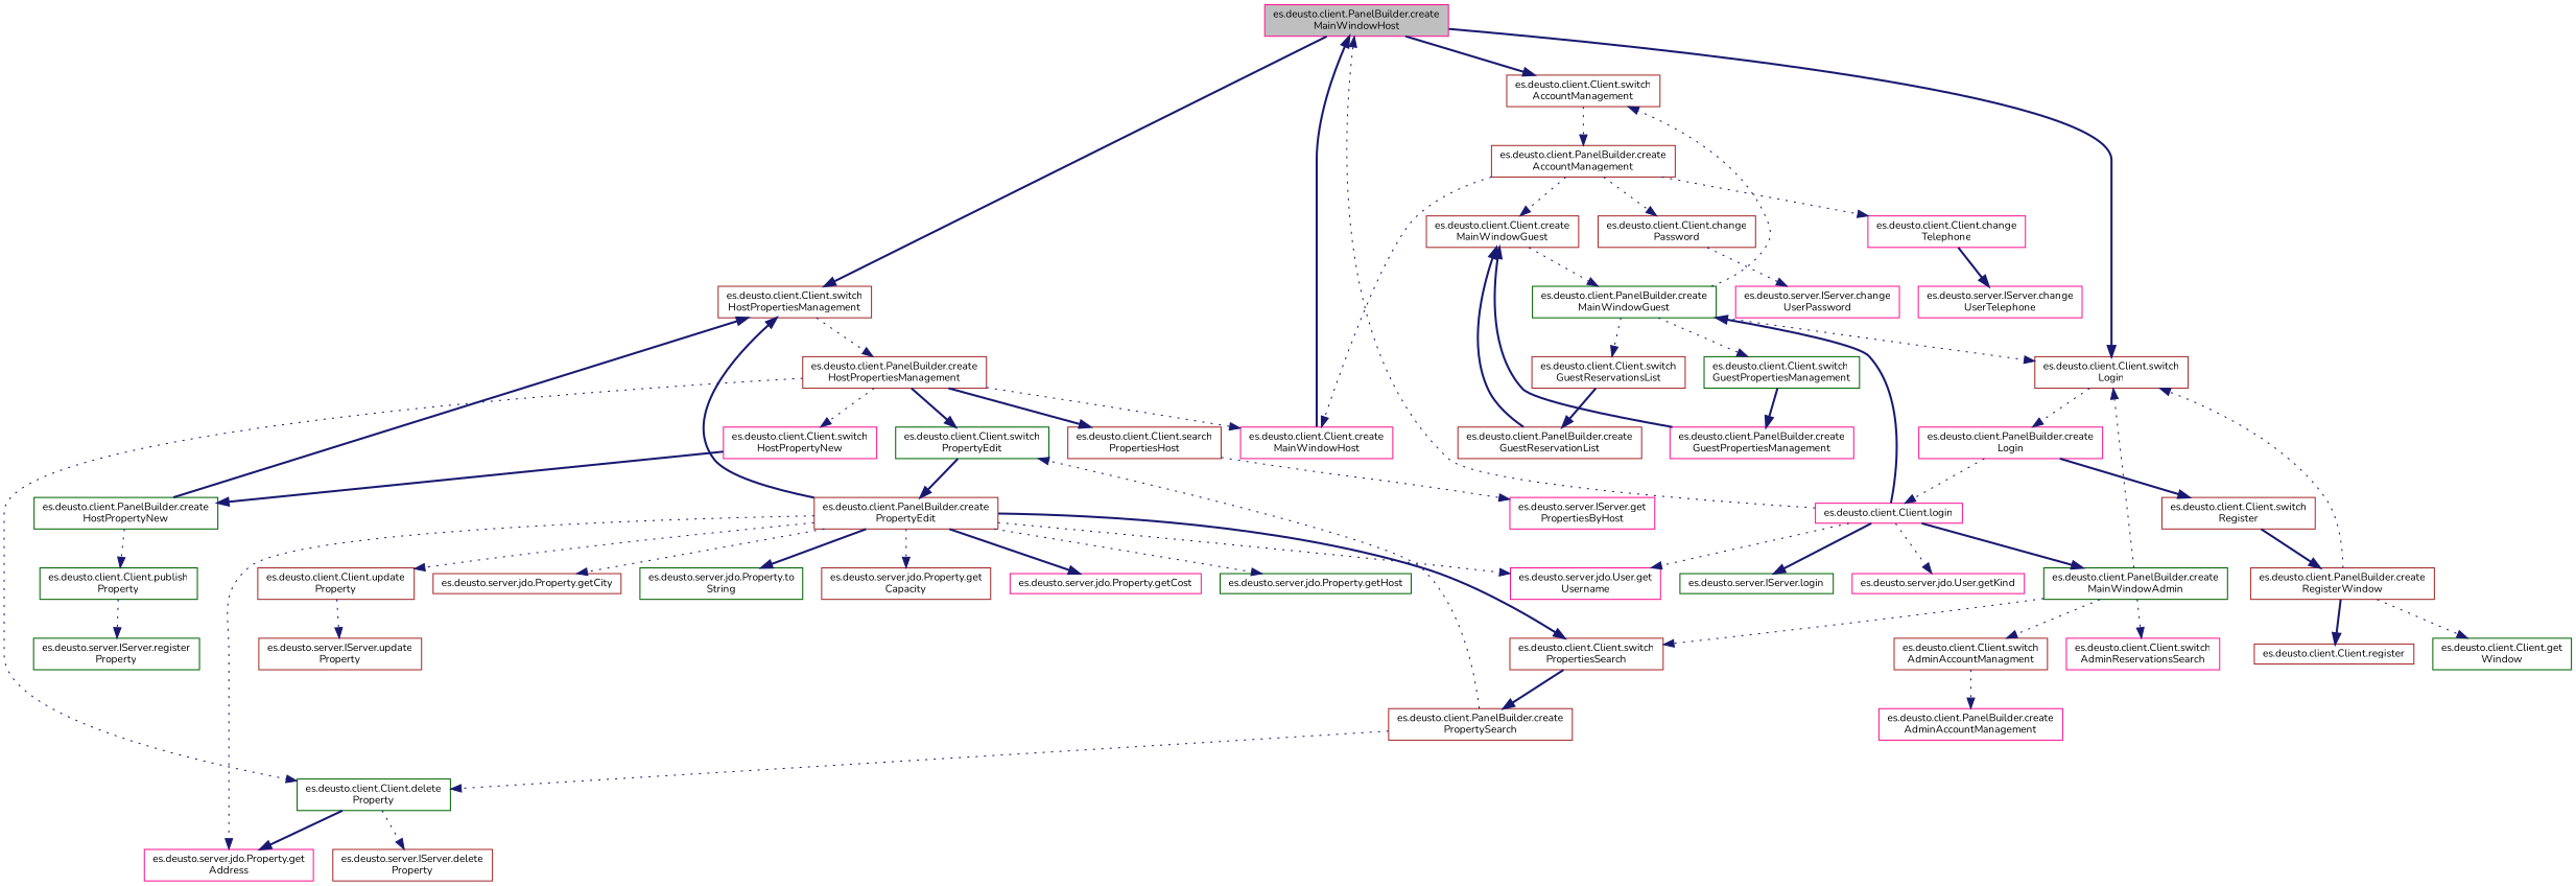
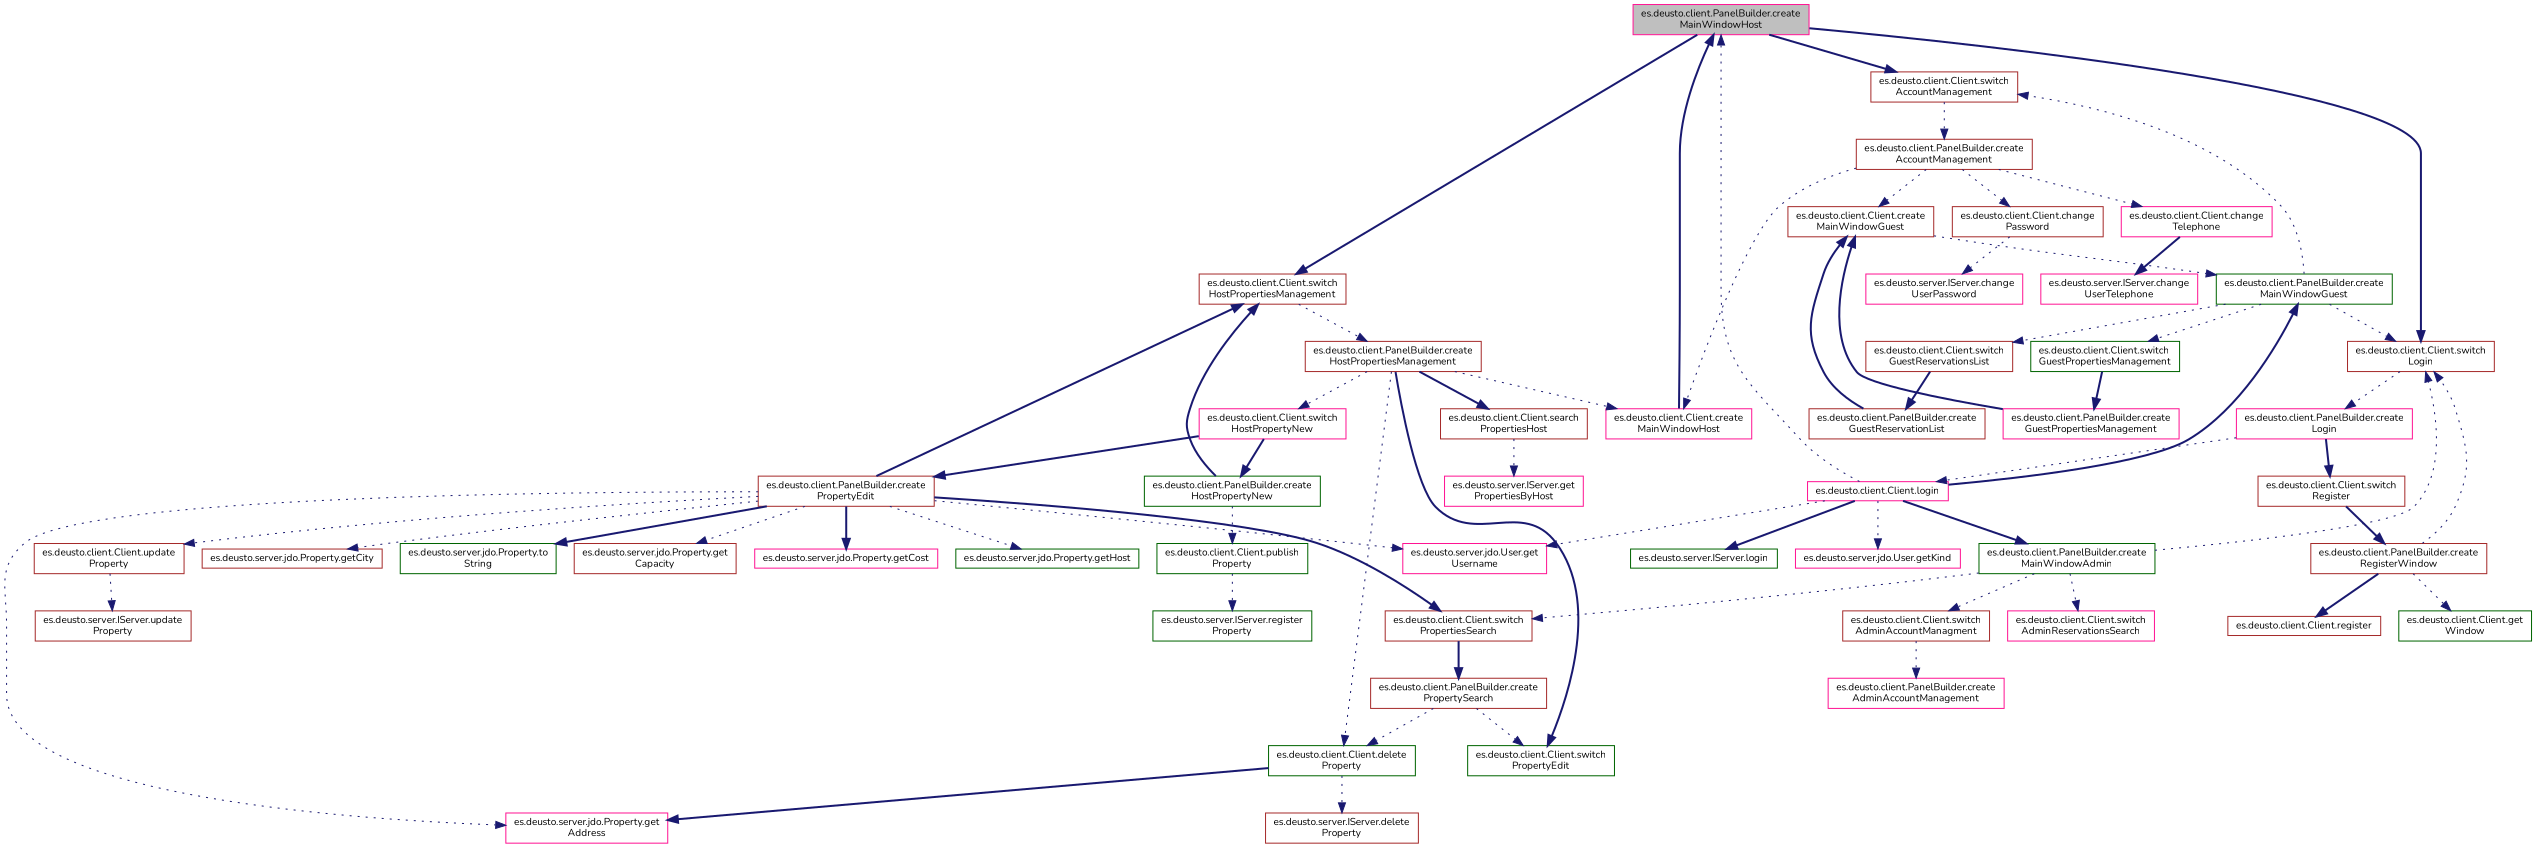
  digraph {
    fontname=Nunito
    rankdir=TB
    node [color=brown fillcolor=white fontname=Nunito fontsize=10 shape=record style=filled]
    edge [color=midnightblue fontname=Nunito fontsize=10 labelfontname=Helvetica labelfontsize=10 style=dotted]
    n1 [color=deeppink fillcolor=grey75 fontcolor=black height=0.2 label="es.deusto.client.PanelBuilder.create\lMainWindowHost" width=0.4]
    n2 [height=0.2 label="es.deusto.client.Client.switch\lHostPropertiesManagement" width=0.4]
    n3 [height=0.2 label="es.deusto.client.Client.switch\lAccountManagement" width=0.4]
    n4 [height=0.2 label="es.deusto.client.Client.switch\lLogin" width=0.4]
    n5 [height=0.2 label="es.deusto.client.PanelBuilder.create\lHostPropertiesManagement" width=0.4]
    n6 [height=0.2 label="es.deusto.client.PanelBuilder.create\lAccountManagement" width=0.4]
    n7 [color=deeppink height=0.2 label="es.deusto.client.PanelBuilder.create\lLogin" width=0.4]
    n8 [height=0.2 label="es.deusto.client.Client.search\lPropertiesHost" width=0.4]
    n9 [color=darkgreen height=0.2 label="es.deusto.client.Client.delete\lProperty" width=0.4]
    n10 [color=darkgreen height=0.2 label="es.deusto.client.Client.switch\lPropertyEdit" width=0.4]
    n11 [color=deeppink height=0.2 label="es.deusto.client.Client.switch\lHostPropertyNew" width=0.4]
    n12 [color=deeppink height=0.2 label="es.deusto.client.Client.create\lMainWindowHost" width=0.4]
    n13 [color=deeppink height=0.2 label="es.deusto.server.IServer.get\lPropertiesByHost" width=0.4]
    n14 [height=0.2 label="es.deusto.server.IServer.delete\lProperty" width=0.4]
    n15 [color=deeppink height=0.2 label="es.deusto.server.jdo.Property.get\lAddress" width=0.4]
    n16 [height=0.2 label="es.deusto.client.PanelBuilder.create\lPropertyEdit" width=0.4]
    n17 [color=darkgreen height=0.2 label="es.deusto.client.PanelBuilder.create\lHostPropertyNew" width=0.4]
    n18 [height=0.2 label="es.deusto.server.jdo.Property.getCity" width=0.4]
    n19 [color=darkgreen height=0.2 label="es.deusto.server.jdo.Property.to\lString" width=0.4]
    n20 [height=0.2 label="es.deusto.server.jdo.Property.get\lCapacity" width=0.4]
    n21 [color=deeppink height=0.2 label="es.deusto.server.jdo.Property.getCost" width=0.4]
    n22 [height=0.2 label="es.deusto.client.Client.switch\lPropertiesSearch" width=0.4]
    n23 [color=darkgreen height=0.2 label="es.deusto.server.jdo.Property.getHost" width=0.4]
    n24 [color=deeppink height=0.2 label="es.deusto.server.jdo.User.get\lUsername" width=0.4]
    n25 [height=0.2 label="es.deusto.client.Client.update\lProperty" width=0.4]
    n26 [height=0.2 label="es.deusto.client.PanelBuilder.create\lPropertySearch" width=0.4]
    n27 [height=0.2 label="es.deusto.server.IServer.update\lProperty" width=0.4]
    n28 [color=darkgreen height=0.2 label="es.deusto.client.Client.publish\lProperty" width=0.4]
    n29 [color=darkgreen height=0.2 label="es.deusto.server.IServer.register\lProperty" width=0.4]
    n30 [height=0.2 label="es.deusto.client.Client.create\lMainWindowGuest" width=0.4]
    n31 [height=0.2 label="es.deusto.client.Client.change\lPassword" width=0.4]
    n32 [color=deeppink height=0.2 label="es.deusto.client.Client.change\lTelephone" width=0.4]
    n33 [color=darkgreen height=0.2 label="es.deusto.client.PanelBuilder.create\lMainWindowGuest" width=0.4]
    n34 [color=deeppink height=0.2 label="es.deusto.server.IServer.change\lUserPassword" width=0.4]
    n35 [color=deeppink height=0.2 label="es.deusto.server.IServer.change\lUserTelephone" width=0.4]
    n36 [color=darkgreen height=0.2 label="es.deusto.client.Client.switch\lGuestPropertiesManagement" width=0.4]
    n37 [height=0.2 label="es.deusto.client.Client.switch\lGuestReservationsList" width=0.4]
    n38 [color=deeppink height=0.2 label="es.deusto.client.PanelBuilder.create\lGuestPropertiesManagement" width=0.4]
    n39 [height=0.2 label="es.deusto.client.PanelBuilder.create\lGuestReservationList" width=0.4]
    n40 [color=deeppink height=0.2 label="es.deusto.client.Client.login" width=0.4]
    n41 [height=0.2 label="es.deusto.client.Client.switch\lRegister" width=0.4]
    n42 [color=darkgreen height=0.2 label="es.deusto.server.IServer.login" width=0.4]
    n43 [color=deeppink height=0.2 label="es.deusto.server.jdo.User.getKind" width=0.4]
    n44 [color=darkgreen height=0.2 label="es.deusto.client.PanelBuilder.create\lMainWindowAdmin" width=0.4]
    n45 [height=0.2 label="es.deusto.client.PanelBuilder.create\lRegisterWindow" width=0.4]
    n46 [height=0.2 label="es.deusto.client.Client.switch\lAdminAccountManagment" width=0.4]
    n47 [color=deeppink height=0.2 label="es.deusto.client.Client.switch\lAdminReservationsSearch" width=0.4]
    n48 [color=deeppink height=0.2 label="es.deusto.client.PanelBuilder.create\lAdminAccountManagement" width=0.4]
    n49 [height=0.2 label="es.deusto.client.Client.register" width=0.4]
    n50 [color=darkgreen height=0.2 label="es.deusto.client.Client.get\lWindow" width=0.4]
    n1 -> n2 [style=bold]
    n1 -> n3 [style=bold]
    n1 -> n4 [style=bold]
    n2 -> n5
    n3 -> n6
    n4 -> n7
    n5 -> n8 [style=bold]
    n5 -> n9
    n5 -> n10 [style=bold]
    n5 -> n11
    n5 -> n12
    n6 -> n12
    n6 -> n30
    n6 -> n31
    n6 -> n32
    n7 -> n40
    n7 -> n41 [style=bold]
    n8 -> n13
    n9 -> n14
    n9 -> n15 [style=bold]
-   n10 -> n16 [style=bold]
+   n11 -> n16 [style=bold]
    n11 -> n17 [style=bold]
    n12 -> n1 [style=bold]
    n16 -> n2 [style=bold]
    n16 -> n15
    n16 -> n18
    n16 -> n19 [style=bold]
    n16 -> n20
    n16 -> n21 [style=bold]
    n16 -> n22 [style=bold]
    n16 -> n23
    n16 -> n24
    n16 -> n25
    n17 -> n2 [style=bold]
    n17 -> n28
    n22 -> n26 [style=bold]
    n25 -> n27
    n26 -> n9
    n26 -> n10
    n28 -> n29
    n30 -> n33
    n31 -> n34
    n32 -> n35 [style=bold]
    n33 -> n3
    n33 -> n4
    n33 -> n36
    n33 -> n37
    n36 -> n38 [style=bold]
    n37 -> n39 [style=bold]
    n38 -> n30 [style=bold]
    n39 -> n30 [style=bold]
    n40 -> n1
    n40 -> n24
    n40 -> n33 [style=bold]
    n40 -> n42 [style=bold]
    n40 -> n43
    n40 -> n44 [style=bold]
    n41 -> n45 [style=bold]
    n44 -> n4
    n44 -> n22
    n44 -> n46
    n44 -> n47
    n45 -> n4
    n45 -> n49 [style=bold]
    n45 -> n50
    n46 -> n48
  }
